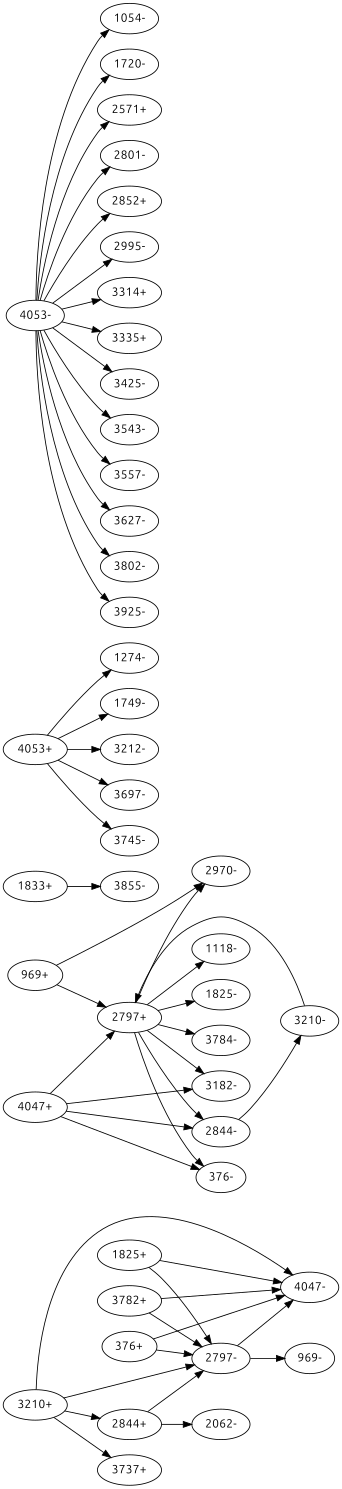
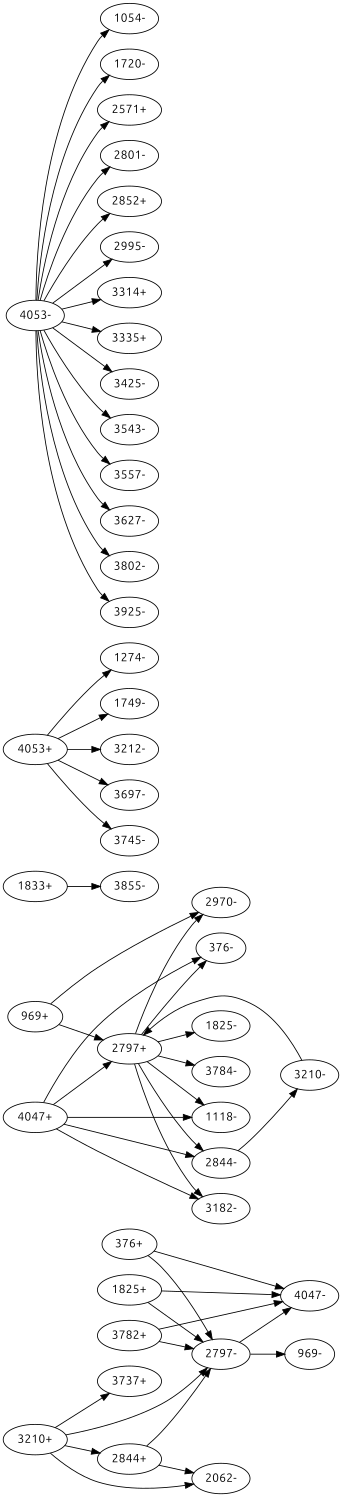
  digraph {
    fontname=Ubuntu
    k=40
    n=1
    rankdir=LR
    s=200
    node [fontname=Ubuntu]
    edge [d=-39 e=58.9 fontname=Ubuntu n=1]
    "376+"
    "2797-"
    "4047-"
    "969-"
    "969+"
    "2797+"
    "2970-"
    "376-"
    "1118-"
    "1825-"
    "2844-"
    n12 [label="3182-"]
    "3784-"
    "3210-"
    "1825+"
    "1833+"
    "3855-"
    "2844+"
    "2062-"
    "3210+"
    "3737+"
    "3782+"
    "4047+"
    "4053+"
    "1274-"
    "1749-"
    "3212-"
    "3697-"
    "3745-"
    "4053-"
    "1054-"
    "1720-"
    "2571+"
    "2801-"
    "2852+"
    "2995-"
    "3314+"
    "3335+"
    "3425-"
    "3543-"
    "3557-"
    "3627-"
    "3802-"
    "3925-"
    "376+" -> "2797-" [d=224 e=41.7 n=2]
    "376+" -> "4047-" [d=251]
    "2797-" -> "4047-" [d=226]
    "2797-" -> "969-" [d=203]
    "969+" -> "2797+" [d=203]
    "969+" -> "2970-" [d=124]
    "2797+" -> "2970-" [d=130]
    "2797+" -> "376-" [d=224 e=41.7 n=2]
    "2797+" -> "1118-" [d=29 e=41.7 n=2]
    "2797+" -> "1825-" [d=160]
    "2797+" -> "2844-" [d=169]
    "2797+" -> n12 [d=165]
    "2797+" -> "3784-" [d=-2 e=41.7 n=2]
    "2844-" -> "3210-" [d=259]
    "3210-" -> "2797+" [d=255]
    "1825+" -> "2797-" [d=160]
    "1825+" -> "4047-" [d=276]
    "1833+" -> "3855-" [d=6 e=24.1 n=6]
    "2844+" -> "2797-" [d=169]
    "2844+" -> "2062-" [d=261]
    "3210+" -> "2797-" [d=255]
    "3210+" -> "2844+" [d=259]
-   "3210+" -> "4047-" [d=265]
+   "3210+" -> "2062-" [d=265]
    "3210+" -> "3737+" [d=-35]
    "3782+" -> "2797-" [d=165]
    "3782+" -> "4047-" [d=248]
    "4047+" -> "2797+" [d=226]
    "4047+" -> "376-" [d=251]
+   "4047+" -> "1118-" [d=279]
    "4047+" -> "2844-" [d=276]
    "4047+" -> n12 [d=248]
    "4053+" -> "1274-" [d=58]
    "4053+" -> "1749-"
    "4053+" -> "3212-" [d=19 e=41.7 n=2]
    "4053+" -> "3697-"
    "4053+" -> "3745-"
    "4053-" -> "1054-"
    "4053-" -> "1720-"
    "4053-" -> "2571+"
    "4053-" -> "2801-" [d=-34]
    "4053-" -> "2852+"
    "4053-" -> "2995-"
    "4053-" -> "3314+" [d=-28]
    "4053-" -> "3335+" [d=35]
    "4053-" -> "3425-" [d=-38]
    "4053-" -> "3543-"
    "4053-" -> "3557-" [d=-28]
    "4053-" -> "3627-"
    "4053-" -> "3802-"
    "4053-" -> "3925-" [d=-19]
  }
